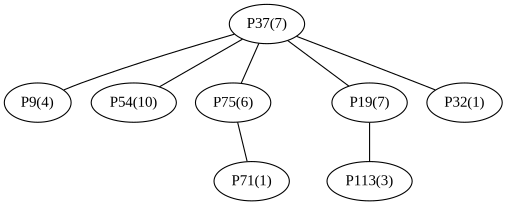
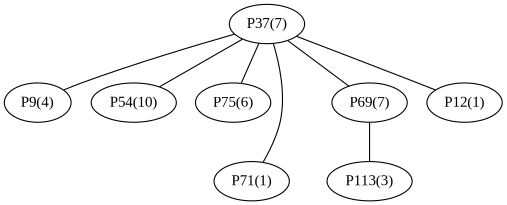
  graph {
    fontname="Liberation Serif"
    node [fontname="Liberation Serif"]
    edge [fontname="Liberation Serif"]
    n1 [label="P9(4)"]
    "P37(7)"
    "P54(10)"
    n4 [label="P75(6)"]
-   "P19(7)"
+   "P19(7)" [label="P69(7)"]
    "P71(1)"
-   "P32(1)"
+   "P32(1)" [label="P12(1)"]
    "P113(3)"
    "P37(7)" -- n1
    "P37(7)" -- "P54(10)"
    "P37(7)" -- n4
    "P37(7)" -- "P19(7)"
-   n4 -- "P71(1)"
+   "P37(7)" -- "P71(1)"
    "P37(7)" -- "P32(1)"
    "P19(7)" -- "P113(3)"
  }
